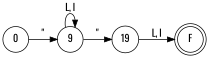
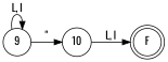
  digraph {
    fontname=Oswald
    rankdir=LR
    node [fontname=Oswald shape=circle]
    edge [fontname=Oswald]
    F [shape=doublecircle]
-   0
    9
-   10 [label=19]
-   0 -> 9 [label="\""]
+   10
    9 -> 9 [label="L, l"]
    9 -> 10 [label="\""]
    10 -> F [label="L, l"]
  }
